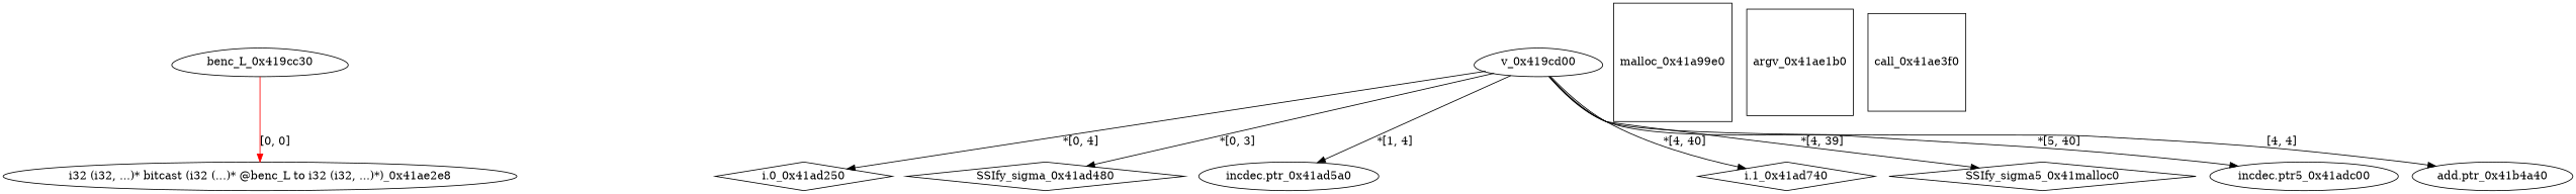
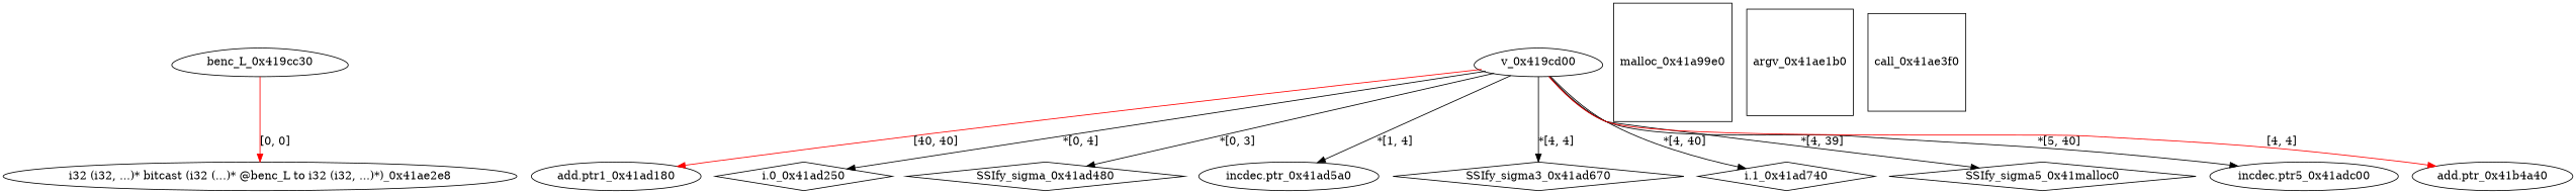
  digraph {
    node [shape=ellipse]
    benc_L_0x419cc30 [shape=egg]
    "i32 (i32, ...)* bitcast (i32 (...)* @benc_L to i32 (i32, ...)*)_0x41ae2e8"
    v_0x419cd00 [shape=egg]
+   "add.ptr1_0x41ad180"
    "i.0_0x41ad250" [shape=diamond]
    SSIfy_sigma_0x41ad480 [shape=diamond]
    "incdec.ptr_0x41ad5a0"
+   SSIfy_sigma3_0x41ad670 [shape=diamond]
    "i.1_0x41ad740" [shape=diamond]
    n10 [label=SSIfy_sigma5_0x41malloc0 shape=diamond]
    "incdec.ptr5_0x41adc00"
    "add.ptr_0x41b4a40"
    malloc_0x41a99e0 [shape=square]
    argv_0x41ae1b0 [shape=square]
    call_0x41ae3f0 [shape=square]
    benc_L_0x419cc30 -> "i32 (i32, ...)* bitcast (i32 (...)* @benc_L to i32 (i32, ...)*)_0x41ae2e8" [color=red label="[0, 0]"]
+   v_0x419cd00 -> "add.ptr1_0x41ad180" [color=red label="[40, 40]"]
    v_0x419cd00 -> "i.0_0x41ad250" [label="*[0, 4]"]
    v_0x419cd00 -> SSIfy_sigma_0x41ad480 [label="*[0, 3]"]
    v_0x419cd00 -> "incdec.ptr_0x41ad5a0" [color=black label="*[1, 4]"]
+   v_0x419cd00 -> SSIfy_sigma3_0x41ad670 [label="*[4, 4]"]
    v_0x419cd00 -> "i.1_0x41ad740" [label="*[4, 40]"]
    v_0x419cd00 -> n10 [label="*[4, 39]"]
    v_0x419cd00 -> "incdec.ptr5_0x41adc00" [color=black label="*[5, 40]"]
-   v_0x419cd00 -> "add.ptr_0x41b4a40" [color=black label="[4, 4]"]
+   v_0x419cd00 -> "add.ptr_0x41b4a40" [color=red label="[4, 4]"]
  }
